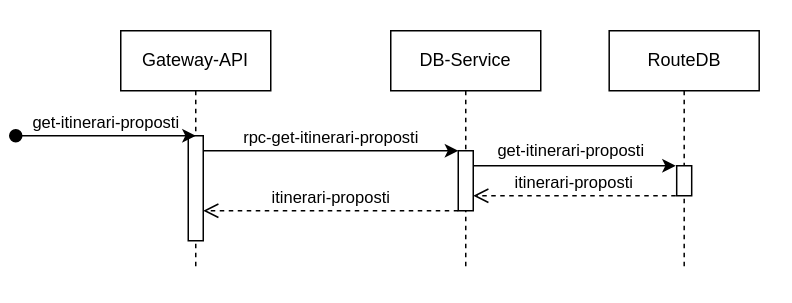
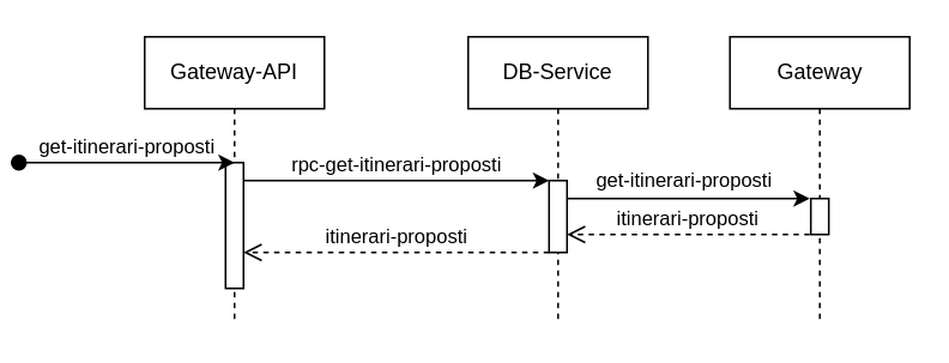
  <mxCell id="0" />
  <mxCell id="1" parent="0" />
  <mxCell id="2" value="Gateway-API" style="shape=umlLifeline;perimeter=lifelinePerimeter;whiteSpace=wrap;html=1;container=0;dropTarget=0;collapsible=0;recursiveResize=0;outlineConnect=0;portConstraint=eastwest;newEdgeStyle={&quot;edgeStyle&quot;:&quot;elbowEdgeStyle&quot;,&quot;elbow&quot;:&quot;vertical&quot;,&quot;curved&quot;:0,&quot;rounded&quot;:0};" parent="1" vertex="1"><mxGeometry x="20" y="20" width="100" height="160" as="geometry" /></mxCell>
  <mxCell id="3" value="" style="html=1;points=[];perimeter=orthogonalPerimeter;outlineConnect=0;targetShapes=umlLifeline;portConstraint=eastwest;newEdgeStyle={&quot;edgeStyle&quot;:&quot;elbowEdgeStyle&quot;,&quot;elbow&quot;:&quot;vertical&quot;,&quot;curved&quot;:0,&quot;rounded&quot;:0};" parent="2" vertex="1"><mxGeometry x="45" y="70" width="10" height="70" as="geometry" /></mxCell>
  <mxCell id="4" value="get-itinerari-proposti" style="html=1;verticalAlign=bottom;startArrow=oval;endArrow=classic;startSize=8;edgeStyle=elbowEdgeStyle;elbow=vertical;curved=0;rounded=0;endFill=1;" parent="2" edge="1"><mxGeometry relative="1" as="geometry"><mxPoint x="-70" y="70" as="sourcePoint" /><mxPoint x="50" y="70" as="targetPoint" /></mxGeometry></mxCell>
  <mxCell id="5" value="DB-Service" style="shape=umlLifeline;perimeter=lifelinePerimeter;whiteSpace=wrap;html=1;container=0;dropTarget=0;collapsible=0;recursiveResize=0;outlineConnect=0;portConstraint=eastwest;newEdgeStyle={&quot;edgeStyle&quot;:&quot;elbowEdgeStyle&quot;,&quot;elbow&quot;:&quot;vertical&quot;,&quot;curved&quot;:0,&quot;rounded&quot;:0};" parent="1" vertex="1"><mxGeometry x="200" y="20" width="100" height="160" as="geometry" /></mxCell>
  <mxCell id="6" value="" style="html=1;points=[];perimeter=orthogonalPerimeter;outlineConnect=0;targetShapes=umlLifeline;portConstraint=eastwest;newEdgeStyle={&quot;edgeStyle&quot;:&quot;elbowEdgeStyle&quot;,&quot;elbow&quot;:&quot;vertical&quot;,&quot;curved&quot;:0,&quot;rounded&quot;:0};" parent="5" vertex="1"><mxGeometry x="45" y="80" width="10" height="40" as="geometry" /></mxCell>
  <mxCell id="7" value="rpc-get-itinerari-proposti" style="html=1;verticalAlign=bottom;endArrow=classic;edgeStyle=elbowEdgeStyle;elbow=vertical;curved=0;rounded=0;endFill=1;" parent="1" source="3" target="6" edge="1"><mxGeometry relative="1" as="geometry"><mxPoint x="175" y="110" as="sourcePoint" /><Array as="points"><mxPoint x="160" y="100" /></Array></mxGeometry></mxCell>
  <mxCell id="8" value="itinerari-proposti" style="html=1;verticalAlign=bottom;endArrow=open;dashed=1;endSize=8;edgeStyle=elbowEdgeStyle;elbow=vertical;curved=0;rounded=0;" parent="1" source="6" target="3" edge="1"><mxGeometry relative="1" as="geometry"><mxPoint x="175" y="185" as="targetPoint" /><Array as="points"><mxPoint x="170" y="140" /></Array></mxGeometry></mxCell>
- <mxCell id="9" value="RouteDB" style="shape=umlLifeline;perimeter=lifelinePerimeter;whiteSpace=wrap;html=1;container=0;dropTarget=0;collapsible=0;recursiveResize=0;outlineConnect=0;portConstraint=eastwest;newEdgeStyle={&quot;edgeStyle&quot;:&quot;elbowEdgeStyle&quot;,&quot;elbow&quot;:&quot;vertical&quot;,&quot;curved&quot;:0,&quot;rounded&quot;:0};" parent="1" vertex="1"><mxGeometry x="345.63" y="20" width="100" height="160" as="geometry" /></mxCell>
+ <mxCell id="9" value="Gateway" style="shape=umlLifeline;perimeter=lifelinePerimeter;whiteSpace=wrap;html=1;container=0;dropTarget=0;collapsible=0;recursiveResize=0;outlineConnect=0;portConstraint=eastwest;newEdgeStyle={&quot;edgeStyle&quot;:&quot;elbowEdgeStyle&quot;,&quot;elbow&quot;:&quot;vertical&quot;,&quot;curved&quot;:0,&quot;rounded&quot;:0};" parent="1" vertex="1"><mxGeometry x="345.63" y="20" width="100" height="160" as="geometry" /></mxCell>
  <mxCell id="10" value="" style="html=1;points=[];perimeter=orthogonalPerimeter;outlineConnect=0;targetShapes=umlLifeline;portConstraint=eastwest;newEdgeStyle={&quot;edgeStyle&quot;:&quot;elbowEdgeStyle&quot;,&quot;elbow&quot;:&quot;vertical&quot;,&quot;curved&quot;:0,&quot;rounded&quot;:0};" parent="9" vertex="1"><mxGeometry x="45" y="90" width="10" height="20" as="geometry" /></mxCell>
  <mxCell id="11" value="get-itinerari-proposti" style="edgeLabel;html=1;align=center;verticalAlign=middle;resizable=0;points=[];" parent="1" vertex="1" connectable="0"><mxGeometry x="319.997" y="99.857" as="geometry" /></mxCell>
  <mxCell id="12" value="" style="edgeStyle=elbowEdgeStyle;rounded=0;orthogonalLoop=1;jettySize=auto;html=1;elbow=vertical;curved=0;" parent="1" source="6" edge="1"><mxGeometry relative="1" as="geometry"><mxPoint x="260" y="110" as="sourcePoint" /><mxPoint x="390" y="110" as="targetPoint" /><Array as="points"><mxPoint x="260" y="110" /></Array></mxGeometry></mxCell>
  <mxCell id="13" value="itinerari-proposti" style="html=1;verticalAlign=bottom;endArrow=open;dashed=1;endSize=8;edgeStyle=elbowEdgeStyle;elbow=vertical;curved=0;rounded=0;" parent="1" target="6" edge="1"><mxGeometry relative="1" as="geometry"><mxPoint x="260" y="130" as="targetPoint" /><Array as="points"><mxPoint x="355" y="130" /></Array><mxPoint x="390" y="130" as="sourcePoint" /></mxGeometry></mxCell>
